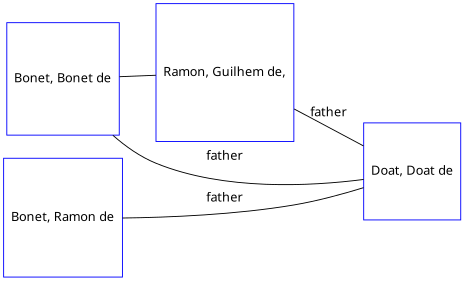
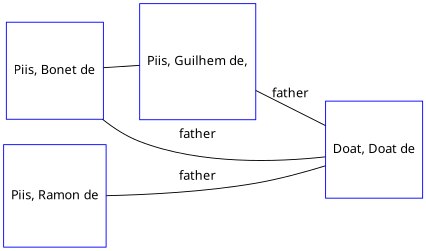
  digraph {
    fontname="Noto Sans"
    rankdir=LR
    node [color=blue fontname="Noto Sans" regular=1 shape=box]
    edge [dir=none fontname="Noto Sans" arrowsize=0.0]
-   n1 [label="Bonet, Bonet de"]
-   n2 [label="Bonet, Ramon de"]
-   n3 [label="Ramon, Guilhem de,"]
+   n1 [label="Piis, Bonet de"]
+   n2 [label="Piis, Ramon de"]
+   n3 [label="Piis, Guilhem de,"]
    n4 [label="Doat, Doat de"]
    subgraph sub_1 {
      rank=same
      n1
      n2
    }
    n1 -> n3 [arrowsize=""]
    n3 -> n4 [label=father]
    n4 -> n1 [label=father]
    n4 -> n2 [label=father]
  }
